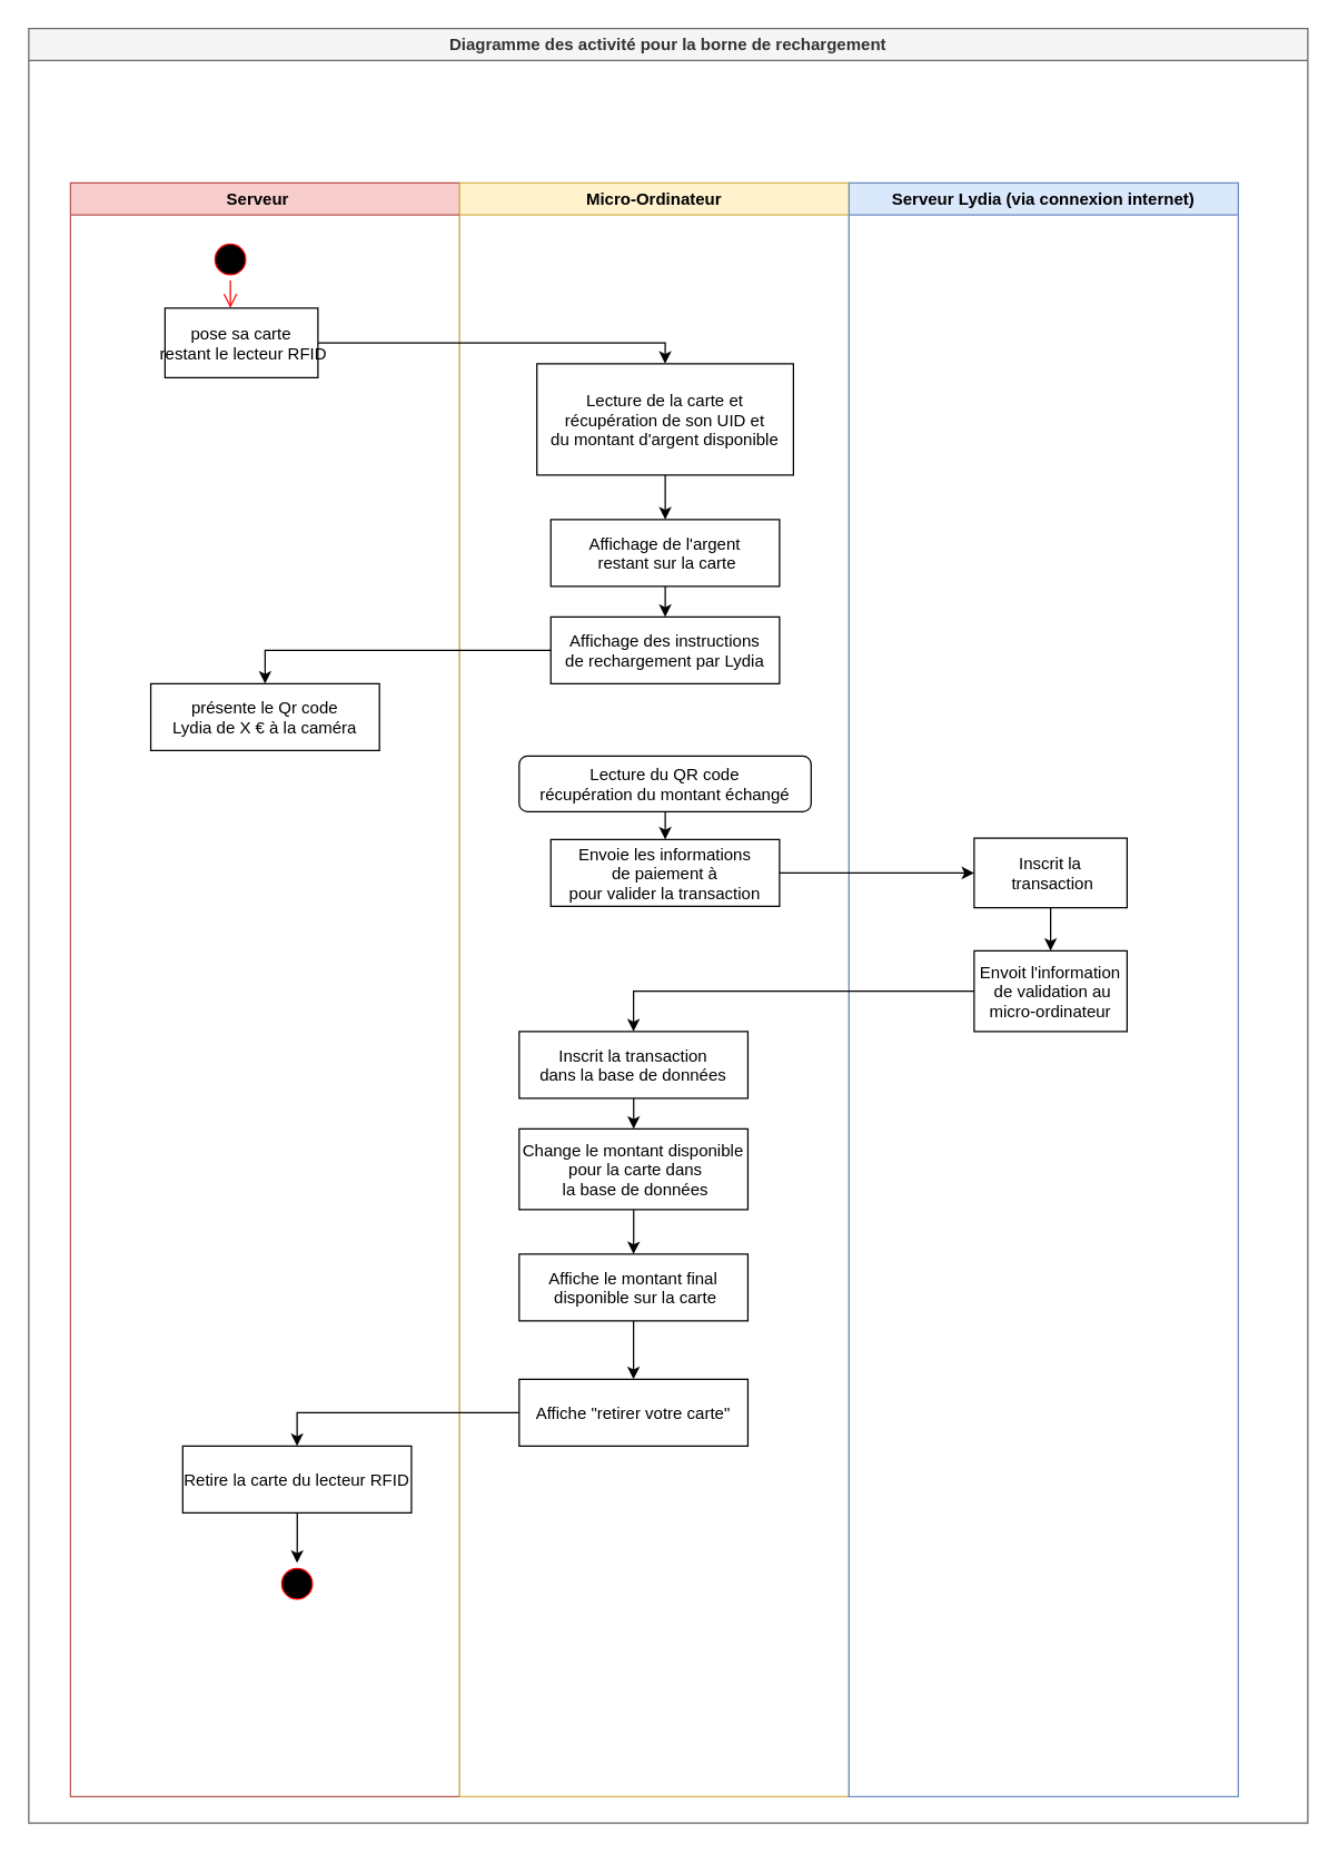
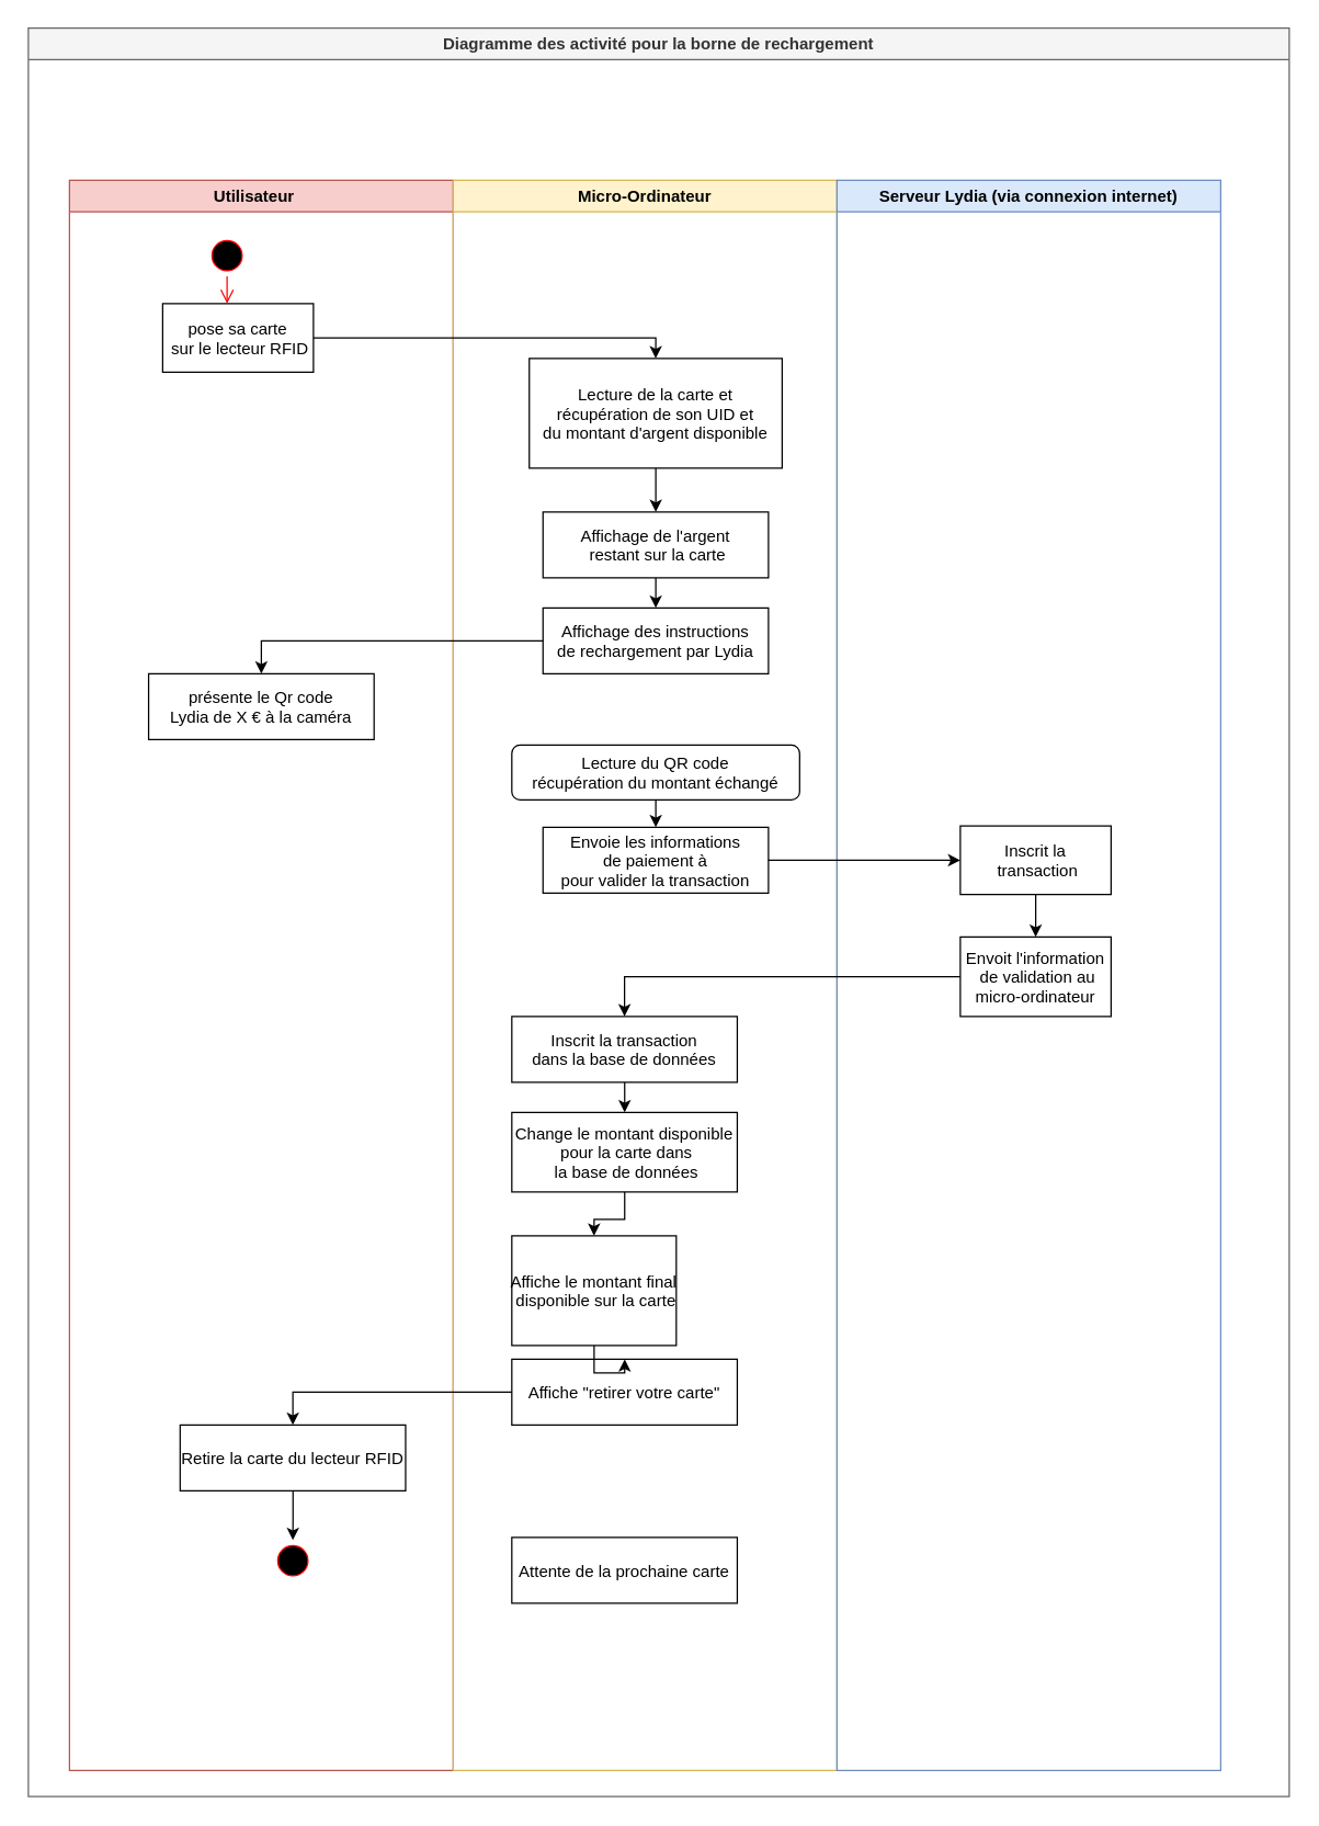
  <mxCell id="0" />
  <mxCell id="1" parent="0" />
  <mxCell id="2" value="Diagramme des activité pour la borne de rechargement" style="swimlane;whiteSpace=wrap;html=1;fillColor=#f5f5f5;strokeColor=#666666;fontColor=#333333;" vertex="1" parent="1"><mxGeometry x="20" y="20" width="920" height="1290" as="geometry" /></mxCell>
- <mxCell id="3" value="Serveur   " style="swimlane;whiteSpace=wrap;fillColor=#f8cecc;strokeColor=#b85450;" parent="2" vertex="1"><mxGeometry x="30" y="111" width="280" height="1160" as="geometry" /></mxCell>
+ <mxCell id="3" value="Utilisateur   " style="swimlane;whiteSpace=wrap;fillColor=#f8cecc;strokeColor=#b85450;" parent="2" vertex="1"><mxGeometry x="30" y="111" width="280" height="1160" as="geometry" /></mxCell>
  <mxCell id="4" value="" style="ellipse;shape=startState;fillColor=#000000;strokeColor=#ff0000;" parent="3" vertex="1"><mxGeometry x="100" y="40" width="30" height="30" as="geometry" /></mxCell>
  <mxCell id="5" value="" style="edgeStyle=elbowEdgeStyle;elbow=horizontal;verticalAlign=bottom;endArrow=open;endSize=8;strokeColor=#FF0000;endFill=1;rounded=0" parent="3" source="4" target="6" edge="1"><mxGeometry x="100" y="40" as="geometry"><mxPoint x="115" y="110" as="targetPoint" /></mxGeometry></mxCell>
- <mxCell id="6" value="pose sa carte&#10; restant le lecteur RFID" style="" parent="3" vertex="1"><mxGeometry x="68" y="90" width="110" height="50" as="geometry" /></mxCell>
+ <mxCell id="6" value="pose sa carte&#10; sur le lecteur RFID" style="" parent="3" vertex="1"><mxGeometry x="68" y="90" width="110" height="50" as="geometry" /></mxCell>
  <mxCell id="7" value="présente le Qr code &#10;Lydia de X € à la caméra" style="" vertex="1" parent="3"><mxGeometry x="57.75" y="360" width="164.5" height="48" as="geometry" /></mxCell>
  <mxCell id="8" style="edgeStyle=orthogonalEdgeStyle;rounded=0;orthogonalLoop=1;jettySize=auto;html=1;entryX=0.5;entryY=0;entryDx=0;entryDy=0;" edge="1" parent="3" source="9" target="10"><mxGeometry relative="1" as="geometry" /></mxCell>
  <mxCell id="9" value="Retire la carte du lecteur RFID" style="" vertex="1" parent="3"><mxGeometry x="80.75" y="908" width="164.5" height="48" as="geometry" /></mxCell>
  <mxCell id="10" value="" style="ellipse;shape=startState;fillColor=#000000;strokeColor=#ff0000;" vertex="1" parent="3"><mxGeometry x="148" y="992" width="30" height="30" as="geometry" /></mxCell>
  <mxCell id="11" value="Micro-Ordinateur" style="swimlane;whiteSpace=wrap;fillColor=#fff2cc;strokeColor=#d6b656;" parent="2" vertex="1"><mxGeometry x="310" y="111" width="280" height="1160" as="geometry" /></mxCell>
  <mxCell id="12" style="edgeStyle=orthogonalEdgeStyle;rounded=0;orthogonalLoop=1;jettySize=auto;html=1;" edge="1" parent="11" source="13" target="15"><mxGeometry relative="1" as="geometry" /></mxCell>
  <mxCell id="13" value="Lecture de la carte et &#10;récupération de son UID et &#10;du montant d'argent disponible" style="" vertex="1" parent="11"><mxGeometry x="55.5" y="130" width="184.5" height="80" as="geometry" /></mxCell>
  <mxCell id="14" style="edgeStyle=orthogonalEdgeStyle;rounded=0;orthogonalLoop=1;jettySize=auto;html=1;" edge="1" parent="11" source="15" target="16"><mxGeometry relative="1" as="geometry" /></mxCell>
  <mxCell id="15" value="Affichage de l'argent&#10; restant sur la carte" style="" vertex="1" parent="11"><mxGeometry x="65.5" y="242" width="164.5" height="48" as="geometry" /></mxCell>
  <mxCell id="16" value="Affichage des instructions&#10;de rechargement par Lydia" style="" vertex="1" parent="11"><mxGeometry x="65.5" y="312" width="164.5" height="48" as="geometry" /></mxCell>
  <mxCell id="17" style="edgeStyle=orthogonalEdgeStyle;rounded=0;orthogonalLoop=1;jettySize=auto;html=1;" edge="1" parent="11" source="18" target="19"><mxGeometry relative="1" as="geometry" /></mxCell>
  <mxCell id="18" value="Lecture du QR code &#10;récupération du montant échangé" style="rounded=1;" vertex="1" parent="11"><mxGeometry x="42.75" y="412" width="210" height="40" as="geometry" /></mxCell>
  <mxCell id="19" value="Envoie les informations &#10;de paiement à&#10;pour valider la transaction" style="" vertex="1" parent="11"><mxGeometry x="65.5" y="472" width="164.5" height="48" as="geometry" /></mxCell>
  <mxCell id="20" style="edgeStyle=orthogonalEdgeStyle;rounded=0;orthogonalLoop=1;jettySize=auto;html=1;" edge="1" parent="11" source="21" target="23"><mxGeometry relative="1" as="geometry" /></mxCell>
  <mxCell id="21" value="Inscrit la transaction &#10;dans la base de données" style="" vertex="1" parent="11"><mxGeometry x="42.75" y="610" width="164.5" height="48" as="geometry" /></mxCell>
  <mxCell id="22" style="edgeStyle=orthogonalEdgeStyle;rounded=0;orthogonalLoop=1;jettySize=auto;html=1;entryX=0.5;entryY=0;entryDx=0;entryDy=0;" edge="1" parent="11" source="23" target="24"><mxGeometry relative="1" as="geometry" /></mxCell>
  <mxCell id="23" value="Change le montant disponible&#10; pour la carte dans&#10; la base de données" style="" vertex="1" parent="11"><mxGeometry x="42.75" y="680" width="164.5" height="58" as="geometry" /></mxCell>
- <mxCell id="24" value="Affiche le montant final&#10; disponible sur la carte" style="" vertex="1" parent="11"><mxGeometry x="42.75" y="770" width="164.5" height="48" as="geometry" /></mxCell>
+ <mxCell id="24" value="Affiche le montant final&#10; disponible sur la carte" style="" vertex="1" parent="11"><mxGeometry x="42.75" y="770" width="120" height="80" as="geometry" /></mxCell>
  <mxCell id="25" value="Affiche &quot;retirer votre carte&quot;" style="" vertex="1" parent="11"><mxGeometry x="42.75" y="860" width="164.5" height="48" as="geometry" /></mxCell>
  <mxCell id="26" style="edgeStyle=orthogonalEdgeStyle;rounded=0;orthogonalLoop=1;jettySize=auto;html=1;" edge="1" parent="11" source="24" target="25"><mxGeometry relative="1" as="geometry" /></mxCell>
+ <mxCell id="27" value="Attente de la prochaine carte" style="" vertex="1" parent="11"><mxGeometry x="42.75" y="990" width="164.5" height="48" as="geometry" /></mxCell>
  <mxCell id="28" value="Serveur Lydia (via connexion internet)" style="swimlane;whiteSpace=wrap;startSize=23;fillColor=#dae8fc;strokeColor=#6c8ebf;" parent="2" vertex="1"><mxGeometry x="590" y="111" width="280" height="1160" as="geometry" /></mxCell>
  <mxCell id="29" style="edgeStyle=orthogonalEdgeStyle;rounded=0;orthogonalLoop=1;jettySize=auto;html=1;" edge="1" parent="28" source="30" target="31"><mxGeometry relative="1" as="geometry" /></mxCell>
  <mxCell id="30" value="Inscrit la&#10; transaction" style="" vertex="1" parent="28"><mxGeometry x="90" y="471" width="110" height="50" as="geometry" /></mxCell>
  <mxCell id="31" value="Envoit l'information&#10; de validation au &#10;micro-ordinateur" style="" vertex="1" parent="28"><mxGeometry x="90" y="552" width="110" height="58" as="geometry" /></mxCell>
  <mxCell id="32" style="edgeStyle=orthogonalEdgeStyle;rounded=0;orthogonalLoop=1;jettySize=auto;html=1;entryX=0.5;entryY=0;entryDx=0;entryDy=0;" edge="1" parent="2" source="16" target="7"><mxGeometry relative="1" as="geometry" /></mxCell>
  <mxCell id="33" style="edgeStyle=orthogonalEdgeStyle;rounded=0;orthogonalLoop=1;jettySize=auto;html=1;" edge="1" parent="2" source="19" target="30"><mxGeometry relative="1" as="geometry" /></mxCell>
  <mxCell id="34" style="edgeStyle=orthogonalEdgeStyle;rounded=0;orthogonalLoop=1;jettySize=auto;html=1;entryX=0.5;entryY=0;entryDx=0;entryDy=0;" edge="1" parent="2" source="31" target="21"><mxGeometry relative="1" as="geometry" /></mxCell>
  <mxCell id="35" style="edgeStyle=orthogonalEdgeStyle;rounded=0;orthogonalLoop=1;jettySize=auto;html=1;entryX=0.5;entryY=0;entryDx=0;entryDy=0;" edge="1" parent="2" source="25" target="9"><mxGeometry relative="1" as="geometry" /></mxCell>
  <mxCell id="36" style="edgeStyle=orthogonalEdgeStyle;rounded=0;orthogonalLoop=1;jettySize=auto;html=1;entryX=0.5;entryY=0;entryDx=0;entryDy=0;" edge="1" parent="2" source="6" target="13"><mxGeometry relative="1" as="geometry"><Array as="points"><mxPoint x="458" y="226" /></Array></mxGeometry></mxCell>
